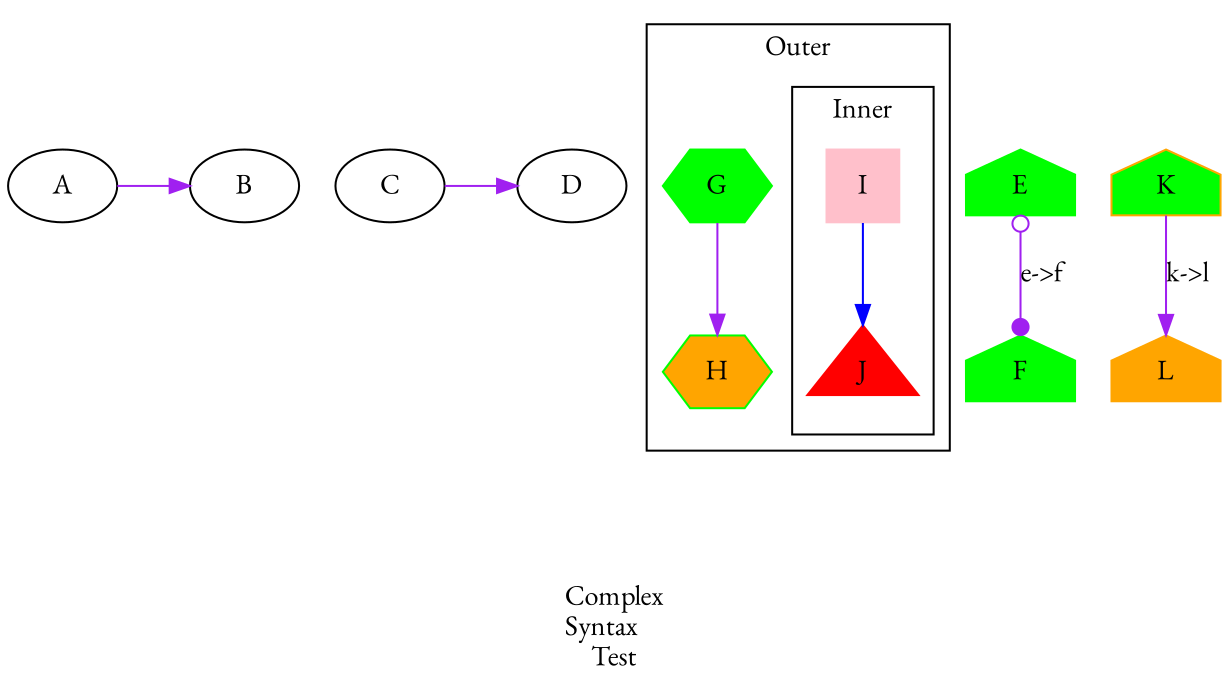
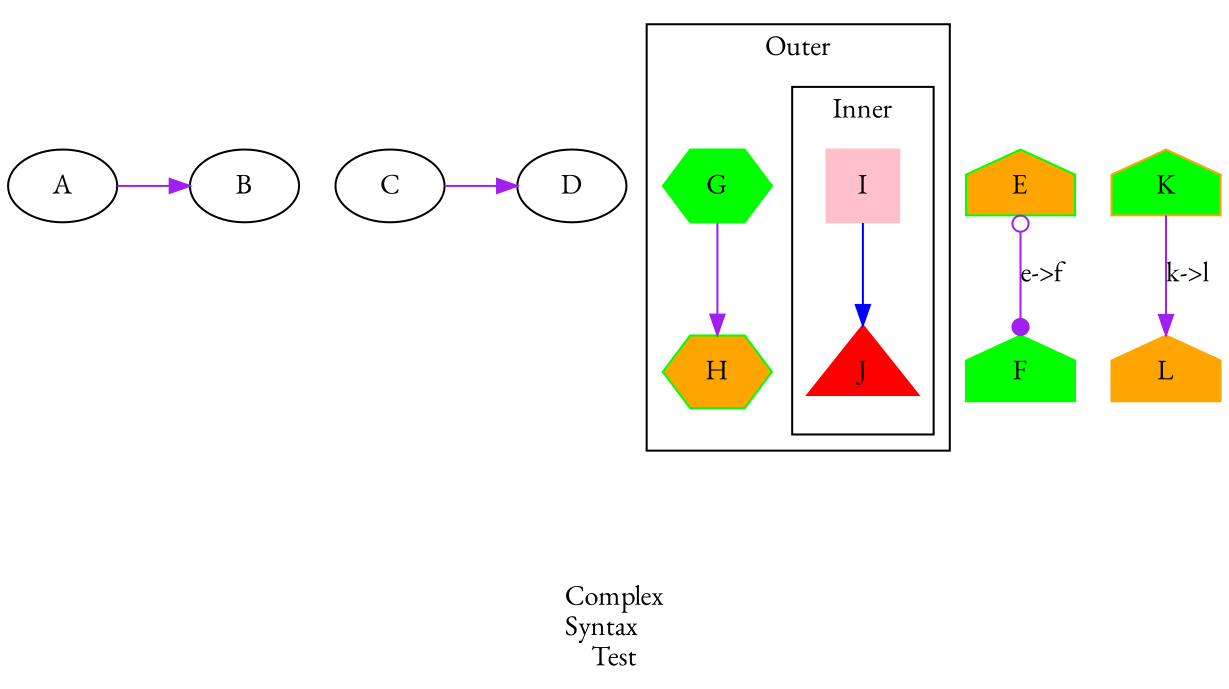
  strict digraph {
    fontname="EB Garamond"
    label="Complex\rSyntax\lTest"
    rankdir=TB
    node [fontname="EB Garamond" shape=oval style=filled]
    edge [color=purple fontname="EB Garamond"]
    A [style=""]
    B [style=""]
    C [style=""]
    D [style=""]
    I [color=pink shape=square]
    J [color=red shape=triangle]
    G [color=green shape=hexagon]
    H [color=green fillcolor=orange shape=hexagon]
-   E [color=green shape=house]
+   E [color=green shape=house fillcolor=orange]
    F [color=green shape=house]
    K [color=orange fillcolor=green shape=house]
    L [color=orange shape=house]
    subgraph sub_1 {
      ordering=out
      rank=same
      A
      B
      C
      D
    }
    subgraph cluster_2 {
      label=Outer
      G
      H
      subgraph cluster_3 {
        label=Inner
        I
        J
      }
    }
    A -> B
    C -> D
    I -> J [color=blue]
    G -> H
    E -> F [arrowhead=dot arrowtail=odot dir=both label="e->f"]
    K -> L [label="k->l"]
  }
